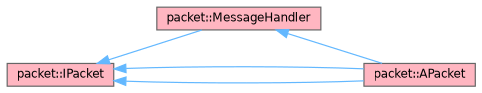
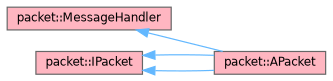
  digraph {
    rankdir=LR
    node [color=gray40 fillcolor=lightpink fontname=Helvetica fontsize=10 shape=box style=filled]
    edge [color=steelblue1 dir=back fontname=Helvetica fontsize=10 labelfontname=Helvetica labelfontsize=10 style=solid]
    n1 [fontcolor=black height=0.2 label="packet::MessageHandler" width=0.4]
    n2 [height=0.2 label="packet::APacket" width=0.4]
    n3 [height=0.2 label="packet::IPacket" width=0.4]
    n1 -> n2
-   n3 -> n1
    n3 -> n2
    n3 -> n2
  }
